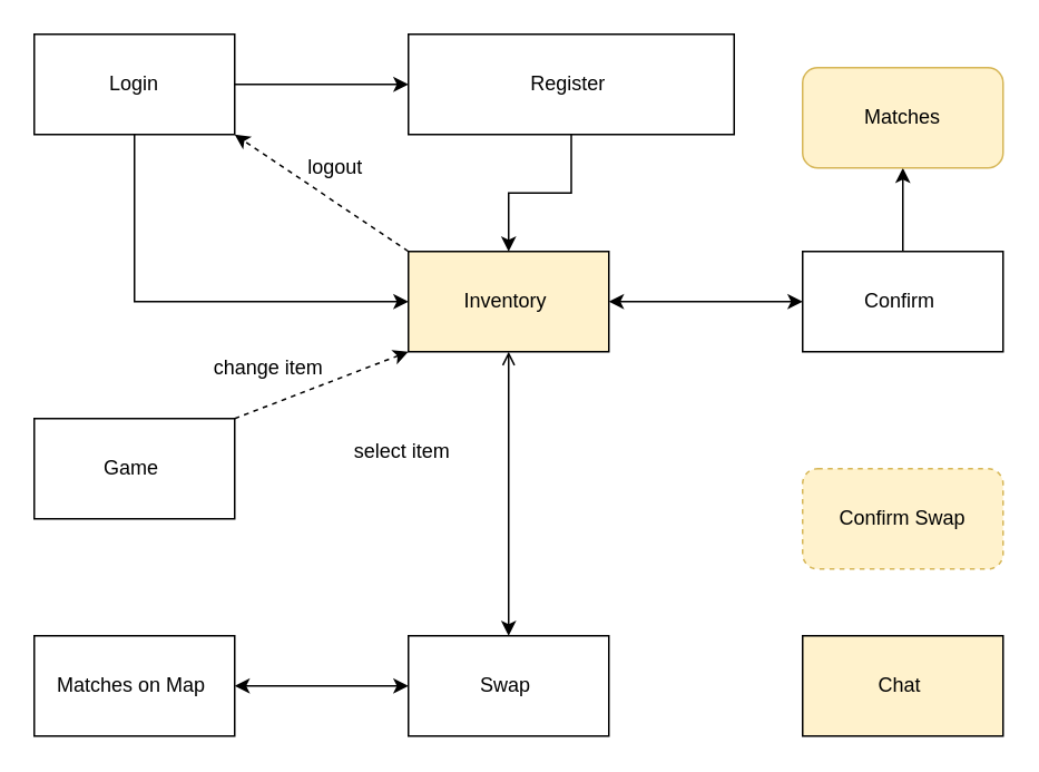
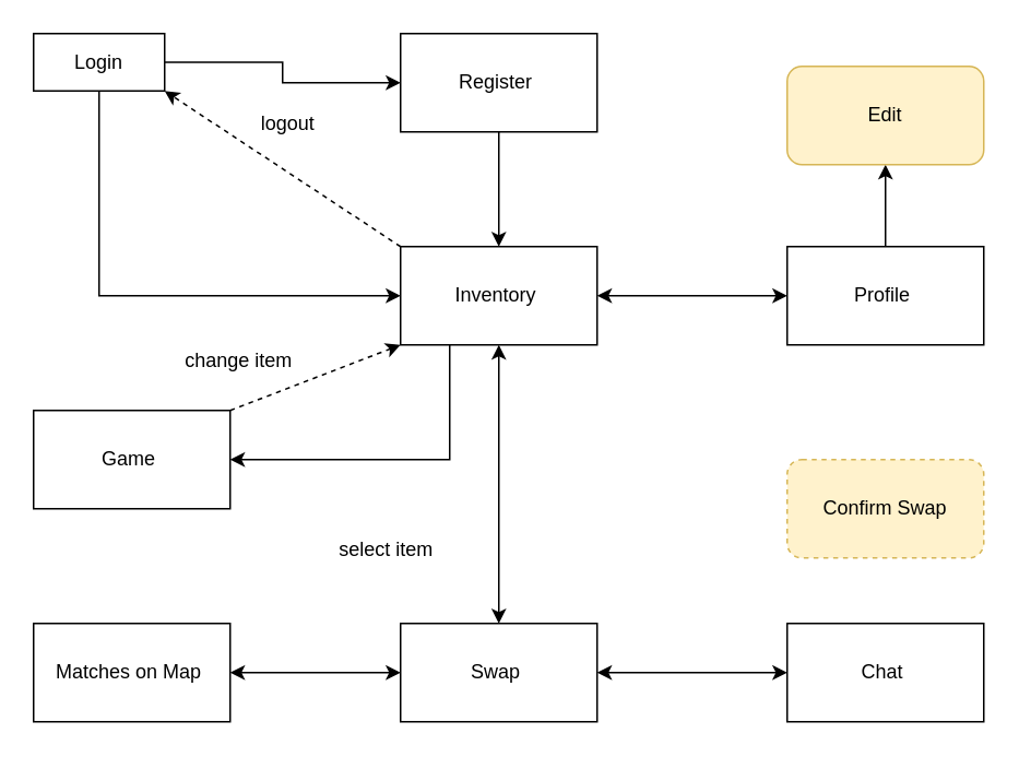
  <mxCell id="0" />
  <mxCell id="1" parent="0" />
  <mxCell id="2" style="edgeStyle=orthogonalEdgeStyle;rounded=0;orthogonalLoop=1;jettySize=auto;html=1;exitX=1;exitY=0.5;exitDx=0;exitDy=0;entryX=0;entryY=0.5;entryDx=0;entryDy=0;" edge="1" parent="1" source="4" target="6"><mxGeometry relative="1" as="geometry" /></mxCell>
  <mxCell id="3" style="edgeStyle=orthogonalEdgeStyle;rounded=0;orthogonalLoop=1;jettySize=auto;html=1;exitX=0.5;exitY=1;exitDx=0;exitDy=0;entryX=0;entryY=0.5;entryDx=0;entryDy=0;" edge="1" parent="1" source="4" target="8"><mxGeometry relative="1" as="geometry" /></mxCell>
- <mxCell id="4" value="Login" style="rounded=0;whiteSpace=wrap;html=1;" vertex="1" parent="1"><mxGeometry x="20" y="20" width="120" height="60" as="geometry" /></mxCell>
+ <mxCell id="4" value="Login" style="rounded=0;whiteSpace=wrap;html=1;" vertex="1" parent="1"><mxGeometry x="20" y="20" width="80" height="35" as="geometry" /></mxCell>
  <mxCell id="5" style="edgeStyle=orthogonalEdgeStyle;rounded=0;orthogonalLoop=1;jettySize=auto;html=1;exitX=0.5;exitY=1;exitDx=0;exitDy=0;entryX=0.5;entryY=0;entryDx=0;entryDy=0;" edge="1" parent="1" source="6" target="8"><mxGeometry relative="1" as="geometry" /></mxCell>
- <mxCell id="6" value="Register&amp;nbsp;" style="rounded=0;whiteSpace=wrap;html=1;" vertex="1" parent="1"><mxGeometry x="244" y="20" width="195" height="60" as="geometry" /></mxCell>
- <mxCell id="8" value="Inventory&amp;nbsp;" style="rounded=0;whiteSpace=wrap;html=1;fillColor=#fff2cc;" vertex="1" parent="1"><mxGeometry x="244" y="150" width="120" height="60" as="geometry" /></mxCell>
+ <mxCell id="6" value="Register&amp;nbsp;" style="rounded=0;whiteSpace=wrap;html=1;" vertex="1" parent="1"><mxGeometry x="244" y="20" width="120" height="60" as="geometry" /></mxCell>
+ <mxCell id="7" style="edgeStyle=orthogonalEdgeStyle;rounded=0;orthogonalLoop=1;jettySize=auto;html=1;exitX=0.25;exitY=1;exitDx=0;exitDy=0;entryX=1;entryY=0.5;entryDx=0;entryDy=0;" edge="1" parent="1" source="8" target="11"><mxGeometry relative="1" as="geometry" /></mxCell>
+ <mxCell id="8" value="Inventory&amp;nbsp;" style="rounded=0;whiteSpace=wrap;html=1;" vertex="1" parent="1"><mxGeometry x="244" y="150" width="120" height="60" as="geometry" /></mxCell>
  <mxCell id="9" style="edgeStyle=orthogonalEdgeStyle;rounded=0;orthogonalLoop=1;jettySize=auto;html=1;exitX=0.5;exitY=0;exitDx=0;exitDy=0;" edge="1" parent="1" source="10"><mxGeometry relative="1" as="geometry"><mxPoint x="540" y="100" as="targetPoint" /></mxGeometry></mxCell>
- <mxCell id="10" value="Confirm&amp;nbsp;" style="rounded=0;whiteSpace=wrap;html=1;" vertex="1" parent="1"><mxGeometry x="480" y="150" width="120" height="60" as="geometry" /></mxCell>
+ <mxCell id="10" value="Profile&amp;nbsp;" style="rounded=0;whiteSpace=wrap;html=1;" vertex="1" parent="1"><mxGeometry x="480" y="150" width="120" height="60" as="geometry" /></mxCell>
  <mxCell id="11" value="Game&amp;nbsp;" style="rounded=0;whiteSpace=wrap;html=1;" vertex="1" parent="1"><mxGeometry x="20" y="250" width="120" height="60" as="geometry" /></mxCell>
  <mxCell id="12" value="Matches on Map&amp;nbsp;" style="rounded=0;whiteSpace=wrap;html=1;" vertex="1" parent="1"><mxGeometry x="20" y="380" width="120" height="60" as="geometry" /></mxCell>
  <mxCell id="13" value="Swap&amp;nbsp;" style="rounded=0;whiteSpace=wrap;html=1;" vertex="1" parent="1"><mxGeometry x="244" y="380" width="120" height="60" as="geometry" /></mxCell>
- <mxCell id="14" value="Chat&amp;nbsp;" style="rounded=0;whiteSpace=wrap;html=1;fillColor=#fff2cc;" vertex="1" parent="1"><mxGeometry x="480" y="380" width="120" height="60" as="geometry" /></mxCell>
+ <mxCell id="14" value="Chat&amp;nbsp;" style="rounded=0;whiteSpace=wrap;html=1;" vertex="1" parent="1"><mxGeometry x="480" y="380" width="120" height="60" as="geometry" /></mxCell>
  <mxCell id="15" value="" style="html=1;labelBackgroundColor=#ffffff;startArrow=none;startFill=0;startSize=6;endArrow=classic;endFill=1;endSize=6;jettySize=auto;orthogonalLoop=1;strokeWidth=1;dashed=1;fontSize=14;entryX=0;entryY=1;entryDx=0;entryDy=0;" edge="1" parent="1" target="8"><mxGeometry width="60" height="60" relative="1" as="geometry"><mxPoint x="140" y="250" as="sourcePoint" /><mxPoint x="200" y="190" as="targetPoint" /></mxGeometry></mxCell>
  <mxCell id="16" value="" style="html=1;labelBackgroundColor=#ffffff;startArrow=none;startFill=0;startSize=6;endArrow=classic;endFill=1;endSize=6;jettySize=auto;orthogonalLoop=1;strokeWidth=1;dashed=1;fontSize=14;entryX=1;entryY=1;entryDx=0;entryDy=0;" edge="1" parent="1" target="4"><mxGeometry width="60" height="60" relative="1" as="geometry"><mxPoint x="244" y="150" as="sourcePoint" /><mxPoint x="304" y="90" as="targetPoint" /></mxGeometry></mxCell>
- <mxCell id="17" value="logout" style="text;html=1;align=center;verticalAlign=middle;resizable=0;points=[];autosize=1;" vertex="1" parent="1"><mxGeometry x="175" y="90" width="50" height="20" as="geometry" /></mxCell>
- <mxCell id="18" value="change item" style="text;html=1;align=center;verticalAlign=middle;resizable=0;points=[];autosize=1;" vertex="1" parent="1"><mxGeometry x="120" y="210" width="80" height="20" as="geometry" /></mxCell>
- <mxCell id="19" value="select item" style="text;html=1;align=center;verticalAlign=middle;resizable=0;points=[];autosize=1;" vertex="1" parent="1"><mxGeometry x="205" y="260" width="70" height="20" as="geometry" /></mxCell>
+ <mxCell id="17" value="logout" style="text;html=1;align=center;verticalAlign=middle;resizable=0;points=[];autosize=1;" vertex="1" parent="1"><mxGeometry x="150" y="65" width="50" height="20" as="geometry" /></mxCell>
+ <mxCell id="18" value="change item" style="text;html=1;align=center;verticalAlign=middle;resizable=0;points=[];autosize=1;" vertex="1" parent="1"><mxGeometry x="105" y="210" width="80" height="20" as="geometry" /></mxCell>
+ <mxCell id="19" value="select item" style="text;html=1;align=center;verticalAlign=middle;resizable=0;points=[];autosize=1;" vertex="1" parent="1"><mxGeometry x="200" y="325" width="70" height="20" as="geometry" /></mxCell>
  <mxCell id="20" value="Confirm Swap" style="rounded=1;whiteSpace=wrap;html=1;fillColor=#fff2cc;strokeColor=#d6b656;dashed=1;" vertex="1" parent="1"><mxGeometry x="480" y="280" width="120" height="60" as="geometry" /></mxCell>
- <mxCell id="21" value="Matches" style="rounded=1;whiteSpace=wrap;html=1;fillColor=#fff2cc;strokeColor=#d6b656;" vertex="1" parent="1"><mxGeometry x="480" y="40" width="120" height="60" as="geometry" /></mxCell>
+ <mxCell id="21" value="Edit" style="rounded=1;whiteSpace=wrap;html=1;fillColor=#fff2cc;strokeColor=#d6b656;" vertex="1" parent="1"><mxGeometry x="480" y="40" width="120" height="60" as="geometry" /></mxCell>
+ <mxCell id="22" value="" style="endArrow=classic;startArrow=classic;html=1;entryX=0;entryY=0.5;entryDx=0;entryDy=0;exitX=1;exitY=0.5;exitDx=0;exitDy=0;" edge="1" parent="1" source="13" target="14"><mxGeometry width="50" height="50" relative="1" as="geometry"><mxPoint x="370" y="410" as="sourcePoint" /><mxPoint x="420" y="360" as="targetPoint" /></mxGeometry></mxCell>
  <mxCell id="23" value="" style="endArrow=classic;startArrow=classic;html=1;entryX=0;entryY=0.5;entryDx=0;entryDy=0;exitX=1;exitY=0.5;exitDx=0;exitDy=0;" edge="1" parent="1" source="12" target="13"><mxGeometry width="50" height="50" relative="1" as="geometry"><mxPoint x="128" y="529.5" as="sourcePoint" /><mxPoint x="244" y="529.5" as="targetPoint" /><Array as="points" /></mxGeometry></mxCell>
- <mxCell id="24" value="" style="endArrow=open;startArrow=classic;html=1;exitX=0.5;exitY=0;exitDx=0;exitDy=0;entryX=0.5;entryY=1;entryDx=0;entryDy=0;" edge="1" parent="1" source="13" target="8"><mxGeometry width="50" height="50" relative="1" as="geometry"><mxPoint x="250" y="260" as="sourcePoint" /><mxPoint x="300" y="210" as="targetPoint" /><Array as="points" /></mxGeometry></mxCell>
+ <mxCell id="24" value="" style="endArrow=classic;startArrow=classic;html=1;exitX=0.5;exitY=0;exitDx=0;exitDy=0;entryX=0.5;entryY=1;entryDx=0;entryDy=0;" edge="1" parent="1" source="13" target="8"><mxGeometry width="50" height="50" relative="1" as="geometry"><mxPoint x="250" y="260" as="sourcePoint" /><mxPoint x="300" y="210" as="targetPoint" /><Array as="points" /></mxGeometry></mxCell>
  <mxCell id="25" value="" style="endArrow=classic;startArrow=classic;html=1;entryX=0;entryY=0.5;entryDx=0;entryDy=0;exitX=1;exitY=0.5;exitDx=0;exitDy=0;" edge="1" parent="1" source="8" target="10"><mxGeometry width="50" height="50" relative="1" as="geometry"><mxPoint x="370" y="190" as="sourcePoint" /><mxPoint x="420" y="140" as="targetPoint" /></mxGeometry></mxCell>
